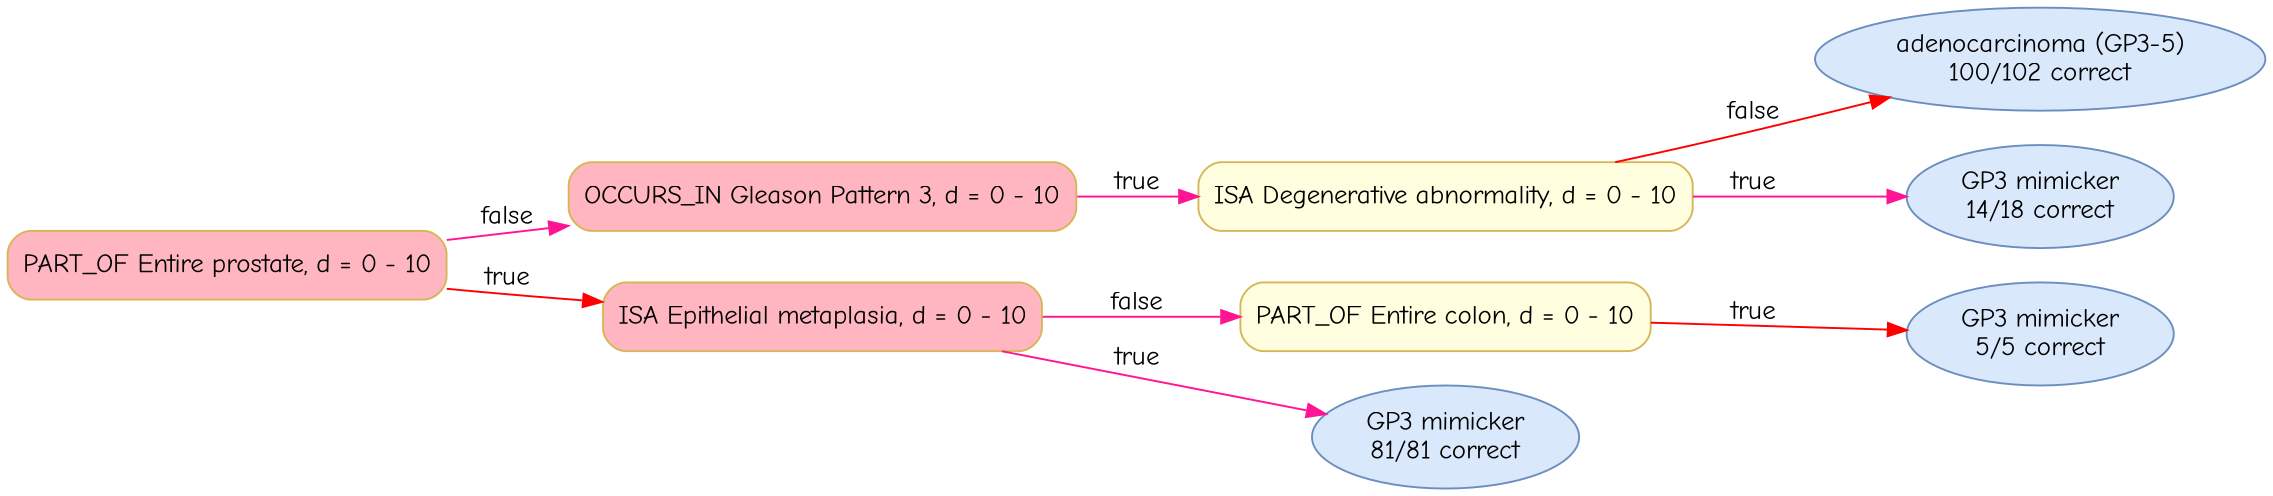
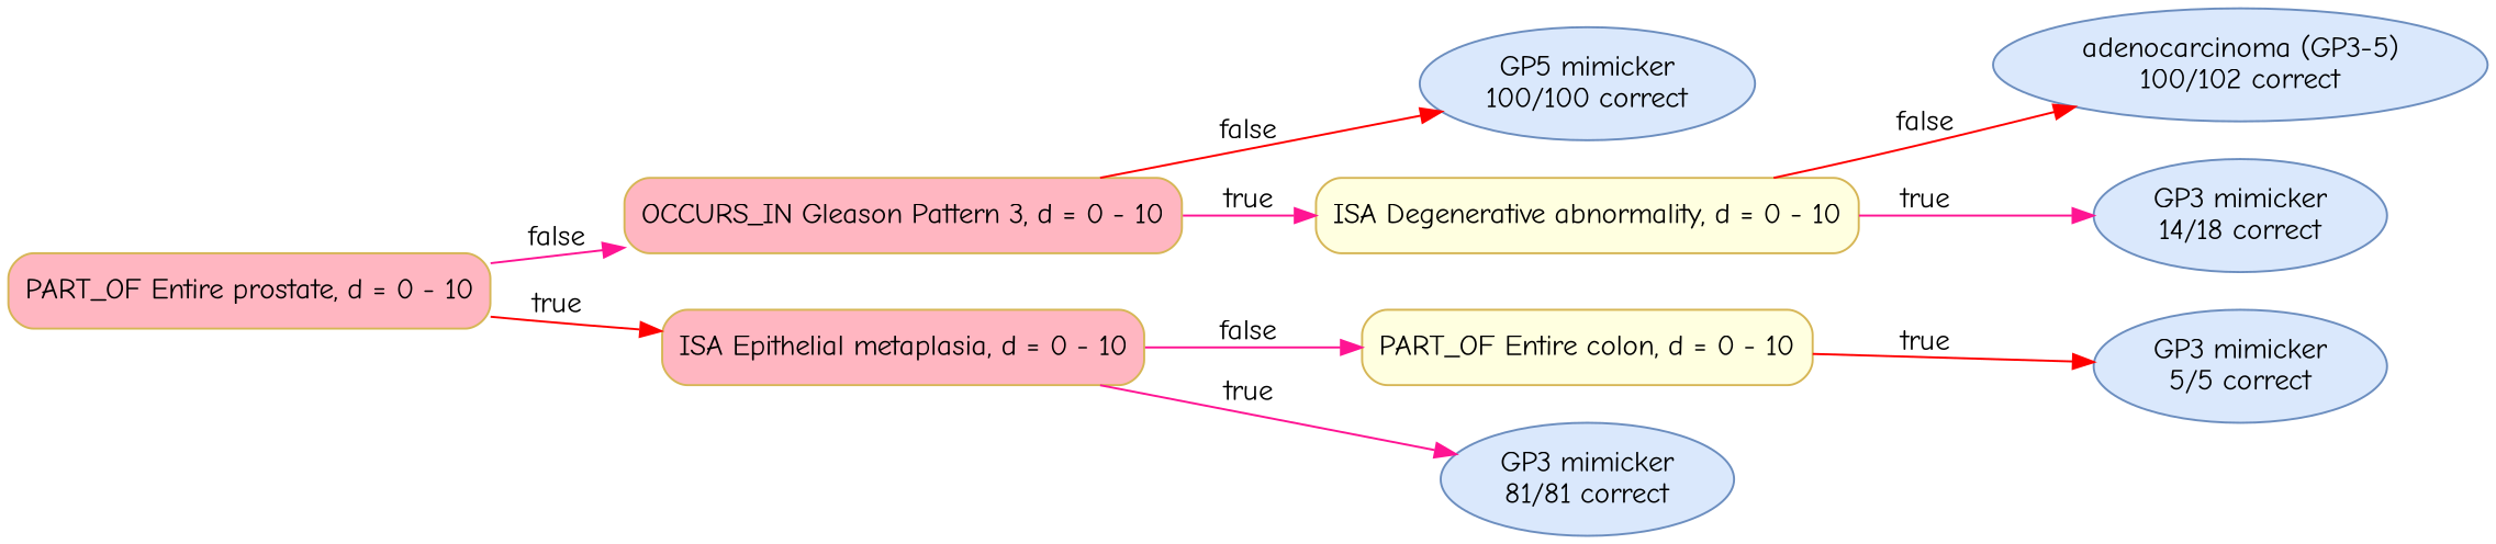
  digraph {
    fontname="Comic Neue"
    rankdir=LR
    node [color="#D6B656" fillcolor="#DAE8FC" fontname="Comic Neue" shape=box style="rounded,filled"]
    edge [color=deeppink fontname="Comic Neue"]
    n1 [fillcolor=lightpink label="PART_OF Entire prostate, d = 0 - 10"]
    n2 [fillcolor=lightpink label="OCCURS_IN Gleason Pattern 3, d = 0 - 10"]
    n3 [fillcolor=lightpink label="ISA Epithelial metaplasia, d = 0 - 10"]
+   n4 [color="#6C8EBF" label=<GP5 mimicker<br/>100/100 correct> shape=ellipse]
    n5 [fillcolor=lightyellow label="ISA Degenerative abnormality, d = 0 - 10"]
    n6 [fillcolor=lightyellow label="PART_OF Entire colon, d = 0 - 10"]
    n7 [color="#6C8EBF" label=<GP3 mimicker<br/>81/81 correct> shape=ellipse]
    n8 [color="#6C8EBF" label=<adenocarcinoma (GP3-5)<br/>100/102 correct> shape=ellipse]
    n9 [color="#6C8EBF" label=<GP3 mimicker<br/>14/18 correct> shape=ellipse]
    n10 [color="#6C8EBF" label=<GP3 mimicker<br/>5/5 correct> shape=ellipse]
    n1 -> n2 [label=false]
    n1 -> n3 [color=red label=true]
+   n2 -> n4 [color=red label=false]
    n2 -> n5 [label=true]
    n3 -> n6 [label=false]
    n3 -> n7 [label=true]
    n5 -> n8 [color=red label=false]
    n5 -> n9 [label=true]
    n6 -> n10 [color=red label=true]
  }
